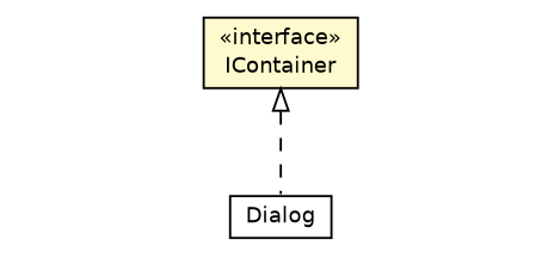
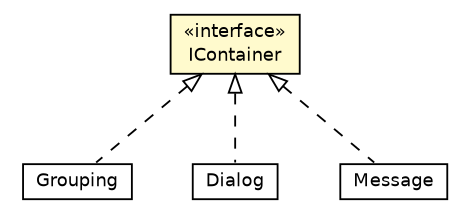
  digraph {
    nodesep=0.25
    ranksep=0.5
    node [fontcolor=black fontname=Helvetica fontsize=10.0 shape=plaintext]
    edge [arrowtail=empty dir=back fontname=Helvetica fontsize=10 headport=p labelfontname=Helvetica labelfontsize=10 style=dashed tailport=p]
+   n1 [label=<<table title="org.universAAL.utilities.api.ui.Grouping" border="0" cellborder="1" cellspacing="0" cellpadding="2" port="p" href="./Grouping.html"> 		<tr><td><table border="0" cellspacing="0" cellpadding="1"> <tr><td align="center" balign="center"> Grouping </td></tr> 		</table></td></tr> 		</table>>]
    n2 [label=<<table title="org.universAAL.utilities.api.ui.IContainer" border="0" cellborder="1" cellspacing="0" cellpadding="2" port="p" bgcolor="lemonChiffon" href="./IContainer.html"> 		<tr><td><table border="0" cellspacing="0" cellpadding="1"> <tr><td align="center" balign="center"> &#171;interface&#187; </td></tr> <tr><td align="center" balign="center"> IContainer </td></tr> 		</table></td></tr> 		</table>>]
    n3 [label=<<table title="org.universAAL.utilities.api.ui.low.Dialog" border="0" cellborder="1" cellspacing="0" cellpadding="2" port="p" href="./low/Dialog.html"> 		<tr><td><table border="0" cellspacing="0" cellpadding="1"> <tr><td align="center" balign="center"> Dialog </td></tr> 		</table></td></tr> 		</table>>]
+   n4 [label=<<table title="org.universAAL.utilities.api.ui.low.Message" border="0" cellborder="1" cellspacing="0" cellpadding="2" port="p" href="./low/Message.html"> 		<tr><td><table border="0" cellspacing="0" cellpadding="1"> <tr><td align="center" balign="center"> Message </td></tr> 		</table></td></tr> 		</table>>]
+   n2 -> n1
    n2 -> n3
+   n2 -> n4
  }
